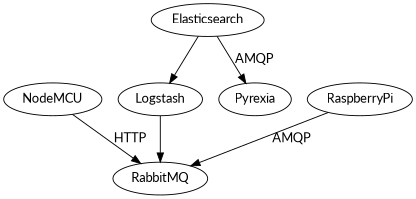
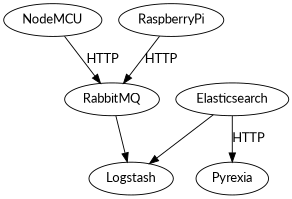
  digraph {
    fontname=Lato
    node [fontname=Lato]
    edge [fontname=Lato]
    NodeMCU
    RabbitMQ
    Logstash
    RaspberryPi
    Elasticsearch
    Pyrexia
    NodeMCU -> RabbitMQ [label=HTTP]
-   Logstash -> RabbitMQ
-   RaspberryPi -> RabbitMQ [label=AMQP]
+   RabbitMQ -> Logstash
+   RaspberryPi -> RabbitMQ [label=HTTP]
    Elasticsearch -> Logstash
-   Elasticsearch -> Pyrexia [label=AMQP]
+   Elasticsearch -> Pyrexia [label=HTTP]
  }
